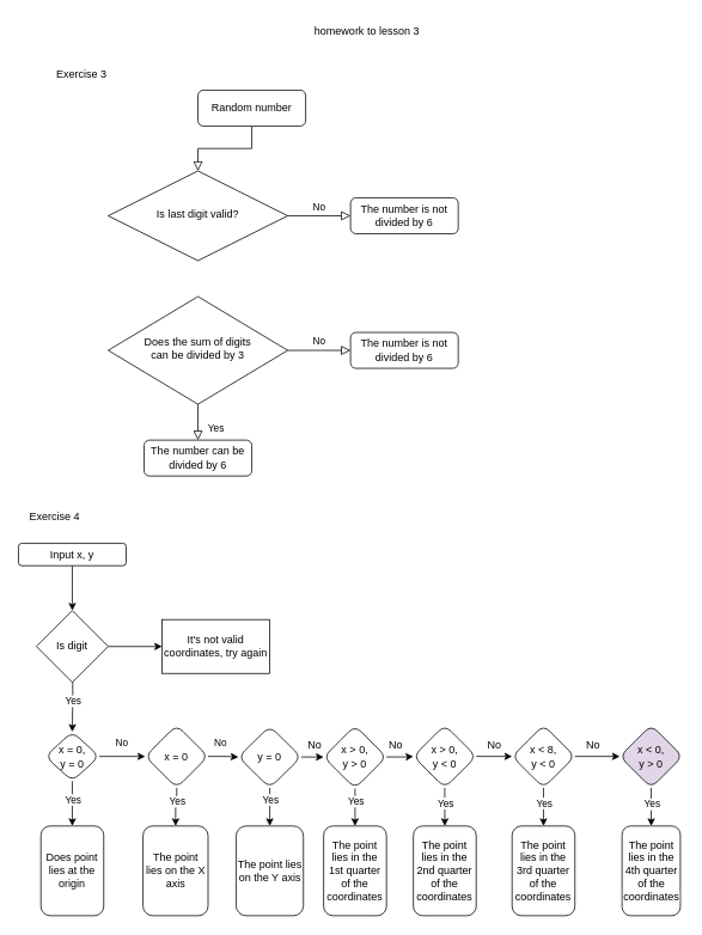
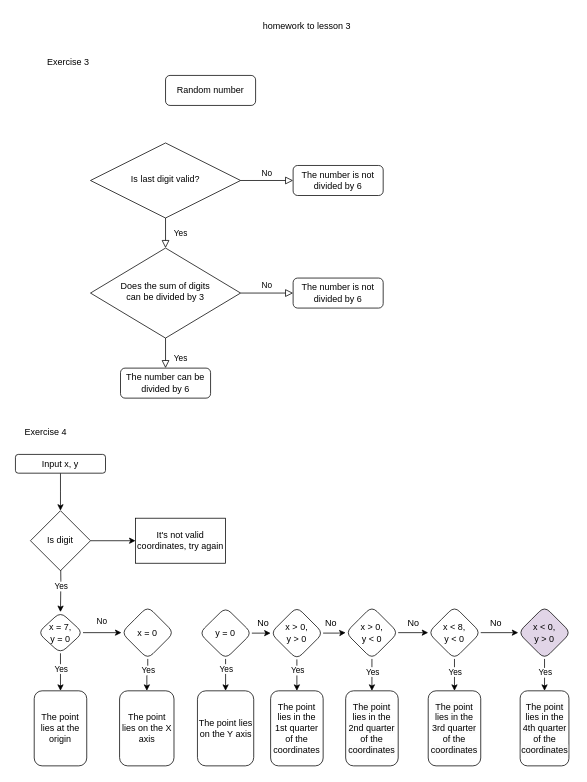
  <mxCell id="0" />
  <mxCell id="1" parent="0" />
- <mxCell id="2" value="" style="rounded=0;html=1;jettySize=auto;orthogonalLoop=1;fontSize=11;endArrow=block;endFill=0;endSize=8;strokeWidth=1;shadow=0;labelBackgroundColor=none;edgeStyle=orthogonalEdgeStyle;" parent="1" source="3" target="6" edge="1"><mxGeometry relative="1" as="geometry" /></mxCell>
  <mxCell id="3" value="Random number" style="rounded=1;whiteSpace=wrap;html=1;fontSize=12;glass=0;strokeWidth=1;shadow=0;" parent="1" vertex="1"><mxGeometry x="220" y="100" width="120" height="40" as="geometry" /></mxCell>
+ <mxCell id="4" value="Yes" style="rounded=0;html=1;jettySize=auto;orthogonalLoop=1;fontSize=11;endArrow=block;endFill=0;endSize=8;strokeWidth=1;shadow=0;labelBackgroundColor=none;edgeStyle=orthogonalEdgeStyle;" parent="1" source="6" target="10" edge="1"><mxGeometry y="20" relative="1" as="geometry"><mxPoint as="offset" /></mxGeometry></mxCell>
  <mxCell id="5" value="No" style="edgeStyle=orthogonalEdgeStyle;rounded=0;html=1;jettySize=auto;orthogonalLoop=1;fontSize=11;endArrow=block;endFill=0;endSize=8;strokeWidth=1;shadow=0;labelBackgroundColor=none;" parent="1" source="6" target="7" edge="1"><mxGeometry y="10" relative="1" as="geometry"><mxPoint as="offset" /></mxGeometry></mxCell>
  <mxCell id="6" value="Is last digit valid?" style="rhombus;whiteSpace=wrap;html=1;shadow=0;fontFamily=Helvetica;fontSize=12;align=center;strokeWidth=1;spacing=6;spacingTop=-4;" parent="1" vertex="1"><mxGeometry x="120" y="190" width="200" height="100" as="geometry" /></mxCell>
  <mxCell id="7" value="The number is not divided by 6" style="rounded=1;whiteSpace=wrap;html=1;fontSize=12;glass=0;strokeWidth=1;shadow=0;" parent="1" vertex="1"><mxGeometry x="390" y="220" width="120" height="40" as="geometry" /></mxCell>
  <mxCell id="8" value="Yes" style="rounded=0;html=1;jettySize=auto;orthogonalLoop=1;fontSize=11;endArrow=block;endFill=0;endSize=8;strokeWidth=1;shadow=0;labelBackgroundColor=none;edgeStyle=orthogonalEdgeStyle;" parent="1" source="10" target="11" edge="1"><mxGeometry x="0.333" y="20" relative="1" as="geometry"><mxPoint as="offset" /></mxGeometry></mxCell>
  <mxCell id="9" value="No" style="edgeStyle=orthogonalEdgeStyle;rounded=0;html=1;jettySize=auto;orthogonalLoop=1;fontSize=11;endArrow=block;endFill=0;endSize=8;strokeWidth=1;shadow=0;labelBackgroundColor=none;" parent="1" source="10" target="12" edge="1"><mxGeometry y="10" relative="1" as="geometry"><mxPoint as="offset" /></mxGeometry></mxCell>
  <mxCell id="10" value="Does the sum of digits &lt;br&gt;can be divided by 3" style="rhombus;whiteSpace=wrap;html=1;shadow=0;fontFamily=Helvetica;fontSize=12;align=center;strokeWidth=1;spacing=6;spacingTop=-4;" parent="1" vertex="1"><mxGeometry x="120" y="330" width="200" height="120" as="geometry" /></mxCell>
  <mxCell id="11" value="The number can be divided by 6" style="rounded=1;whiteSpace=wrap;html=1;fontSize=12;glass=0;strokeWidth=1;shadow=0;" parent="1" vertex="1"><mxGeometry x="160" y="490" width="120" height="40" as="geometry" /></mxCell>
  <mxCell id="12" value="The number is not divided by 6" style="rounded=1;whiteSpace=wrap;html=1;fontSize=12;glass=0;strokeWidth=1;shadow=0;" parent="1" vertex="1"><mxGeometry x="390" y="370" width="120" height="40" as="geometry" /></mxCell>
  <mxCell id="13" value="homework to lesson 3" style="text;html=1;align=center;verticalAlign=middle;resizable=0;points=[];autosize=1;strokeColor=none;fillColor=none;" parent="1" vertex="1"><mxGeometry x="337.5" width="140" height="30" as="geometry" y="20" /></mxCell>
  <mxCell id="14" value="Exercise 4" style="text;html=1;align=center;verticalAlign=middle;resizable=0;points=[];autosize=1;strokeColor=none;fillColor=none;" parent="1" vertex="1"><mxGeometry x="20" y="560" width="80" height="30" as="geometry" /></mxCell>
  <mxCell id="15" value="" style="edgeStyle=orthogonalEdgeStyle;rounded=0;orthogonalLoop=1;jettySize=auto;html=1;" edge="1" parent="1" target="21"><mxGeometry relative="1" as="geometry"><mxPoint x="80" y="730" as="sourcePoint" /></mxGeometry></mxCell>
  <mxCell id="16" value="Yes" style="edgeLabel;html=1;align=center;verticalAlign=middle;resizable=0;points=[];" vertex="1" connectable="0" parent="15"><mxGeometry x="0.354" y="3" relative="1" as="geometry"><mxPoint x="-3" y="-7" as="offset" /></mxGeometry></mxCell>
  <mxCell id="17" value="" style="edgeStyle=orthogonalEdgeStyle;rounded=0;orthogonalLoop=1;jettySize=auto;html=1;" edge="1" parent="1" source="21" target="28"><mxGeometry relative="1" as="geometry" /></mxCell>
  <mxCell id="18" value="No" style="edgeLabel;html=1;align=center;verticalAlign=middle;resizable=0;points=[];" vertex="1" connectable="0" parent="17"><mxGeometry x="-0.05" y="-3" relative="1" as="geometry"><mxPoint y="-18" as="offset" /></mxGeometry></mxCell>
  <mxCell id="19" value="" style="edgeStyle=orthogonalEdgeStyle;rounded=0;orthogonalLoop=1;jettySize=auto;html=1;" edge="1" parent="1" source="21" target="29"><mxGeometry relative="1" as="geometry" /></mxCell>
  <mxCell id="20" value="Yes" style="edgeLabel;html=1;align=center;verticalAlign=middle;resizable=0;points=[];" vertex="1" connectable="0" parent="19"><mxGeometry x="0.408" y="2" relative="1" as="geometry"><mxPoint x="-2" y="-15" as="offset" /></mxGeometry></mxCell>
- <mxCell id="21" value="x = 0,&lt;br&gt;y = 0" style="rhombus;whiteSpace=wrap;html=1;rounded=1;glass=0;strokeWidth=1;shadow=0;" vertex="1" parent="1"><mxGeometry x="50" y="815" width="60" height="55" as="geometry" /></mxCell>
+ <mxCell id="21" value="x = 7,&lt;br&gt;y = 0" style="rhombus;whiteSpace=wrap;html=1;rounded=1;glass=0;strokeWidth=1;shadow=0;" vertex="1" parent="1"><mxGeometry x="50" y="815" width="60" height="55" as="geometry" /></mxCell>
  <mxCell id="22" value="" style="edgeStyle=orthogonalEdgeStyle;rounded=0;orthogonalLoop=1;jettySize=auto;html=1;" edge="1" parent="1" source="23"><mxGeometry relative="1" as="geometry"><mxPoint x="80" y="680" as="targetPoint" /></mxGeometry></mxCell>
  <mxCell id="23" value="Input x, y" style="rounded=1;whiteSpace=wrap;html=1;fontSize=12;glass=0;strokeWidth=1;shadow=0;" vertex="1" parent="1"><mxGeometry x="20" y="605" width="120" height="25" as="geometry" /></mxCell>
- <mxCell id="24" value="" style="edgeStyle=orthogonalEdgeStyle;rounded=0;orthogonalLoop=1;jettySize=auto;html=1;" edge="1" parent="1" source="28" target="33"><mxGeometry relative="1" as="geometry" /></mxCell>
- <mxCell id="25" value="No" style="edgeLabel;html=1;align=center;verticalAlign=middle;resizable=0;points=[];" vertex="1" connectable="0" parent="24"><mxGeometry x="-0.174" y="-1" relative="1" as="geometry"><mxPoint x="-1" y="-16" as="offset" /></mxGeometry></mxCell>
  <mxCell id="26" value="" style="edgeStyle=orthogonalEdgeStyle;rounded=0;orthogonalLoop=1;jettySize=auto;html=1;" edge="1" parent="1" source="28" target="49"><mxGeometry relative="1" as="geometry" /></mxCell>
  <mxCell id="27" value="Yes" style="edgeLabel;html=1;align=center;verticalAlign=middle;resizable=0;points=[];" vertex="1" connectable="0" parent="26"><mxGeometry x="-0.442" relative="1" as="geometry"><mxPoint y="3" as="offset" /></mxGeometry></mxCell>
  <mxCell id="28" value="x = 0" style="rhombus;whiteSpace=wrap;html=1;rounded=1;glass=0;strokeWidth=1;shadow=0;" vertex="1" parent="1"><mxGeometry x="161.25" y="807.5" width="70" height="70" as="geometry" /></mxCell>
- <mxCell id="29" value="Does point lies at the origin" style="whiteSpace=wrap;html=1;rounded=1;glass=0;strokeWidth=1;shadow=0;" vertex="1" parent="1"><mxGeometry x="45" y="920" width="70" height="100" as="geometry" /></mxCell>
+ <mxCell id="29" value="The point lies at the origin" style="whiteSpace=wrap;html=1;rounded=1;glass=0;strokeWidth=1;shadow=0;" vertex="1" parent="1"><mxGeometry x="45" y="920" width="70" height="100" as="geometry" /></mxCell>
  <mxCell id="30" value="" style="edgeStyle=orthogonalEdgeStyle;rounded=0;orthogonalLoop=1;jettySize=auto;html=1;entryX=0.5;entryY=0;entryDx=0;entryDy=0;" edge="1" parent="1" source="33" target="50"><mxGeometry relative="1" as="geometry" /></mxCell>
  <mxCell id="31" value="Yes" style="edgeLabel;html=1;align=center;verticalAlign=middle;resizable=0;points=[];" vertex="1" connectable="0" parent="30"><mxGeometry x="0.248" relative="1" as="geometry"><mxPoint y="-14" as="offset" /></mxGeometry></mxCell>
  <mxCell id="32" style="edgeStyle=orthogonalEdgeStyle;rounded=0;orthogonalLoop=1;jettySize=auto;html=1;exitX=1;exitY=0.5;exitDx=0;exitDy=0;entryX=0;entryY=0.5;entryDx=0;entryDy=0;" edge="1" parent="1" source="33" target="37"><mxGeometry relative="1" as="geometry" /></mxCell>
  <mxCell id="33" value="y = 0" style="rhombus;whiteSpace=wrap;html=1;rounded=1;glass=0;strokeWidth=1;shadow=0;" vertex="1" parent="1"><mxGeometry x="265" y="808.75" width="70" height="68.75" as="geometry" /></mxCell>
  <mxCell id="34" value="" style="edgeStyle=orthogonalEdgeStyle;rounded=0;orthogonalLoop=1;jettySize=auto;html=1;" edge="1" parent="1" source="37" target="51"><mxGeometry relative="1" as="geometry" /></mxCell>
  <mxCell id="35" value="Yes" style="edgeLabel;html=1;align=center;verticalAlign=middle;resizable=0;points=[];" vertex="1" connectable="0" parent="34"><mxGeometry x="-0.333" relative="1" as="geometry"><mxPoint as="offset" /></mxGeometry></mxCell>
  <mxCell id="36" value="" style="edgeStyle=orthogonalEdgeStyle;rounded=0;orthogonalLoop=1;jettySize=auto;html=1;" edge="1" parent="1" source="37" target="45"><mxGeometry relative="1" as="geometry" /></mxCell>
  <mxCell id="37" value="x &amp;gt; 0,&lt;br&gt;y &amp;gt; 0" style="rhombus;whiteSpace=wrap;html=1;rounded=1;glass=0;strokeWidth=1;shadow=0;" vertex="1" parent="1"><mxGeometry x="360" y="808.13" width="70" height="70" as="geometry" /></mxCell>
  <mxCell id="38" value="" style="edgeStyle=orthogonalEdgeStyle;rounded=0;orthogonalLoop=1;jettySize=auto;html=1;" edge="1" parent="1" source="41" target="48"><mxGeometry relative="1" as="geometry" /></mxCell>
  <mxCell id="39" value="" style="edgeStyle=orthogonalEdgeStyle;rounded=0;orthogonalLoop=1;jettySize=auto;html=1;" edge="1" parent="1" source="41" target="53"><mxGeometry relative="1" as="geometry" /></mxCell>
  <mxCell id="40" value="Yes" style="edgeLabel;html=1;align=center;verticalAlign=middle;resizable=0;points=[];" vertex="1" connectable="0" parent="39"><mxGeometry x="0.216" relative="1" as="geometry"><mxPoint y="-9" as="offset" /></mxGeometry></mxCell>
  <mxCell id="41" value="x &amp;lt; 8,&lt;br&gt;y &amp;lt; 0" style="rhombus;whiteSpace=wrap;html=1;rounded=1;glass=0;strokeWidth=1;shadow=0;" vertex="1" parent="1"><mxGeometry x="570" y="807.5" width="70" height="70" as="geometry" /></mxCell>
  <mxCell id="42" value="" style="edgeStyle=orthogonalEdgeStyle;rounded=0;orthogonalLoop=1;jettySize=auto;html=1;" edge="1" parent="1" source="45" target="41"><mxGeometry relative="1" as="geometry" /></mxCell>
  <mxCell id="43" value="" style="edgeStyle=orthogonalEdgeStyle;rounded=0;orthogonalLoop=1;jettySize=auto;html=1;" edge="1" parent="1" source="45" target="52"><mxGeometry relative="1" as="geometry" /></mxCell>
  <mxCell id="44" value="Yes" style="edgeLabel;html=1;align=center;verticalAlign=middle;resizable=0;points=[];" vertex="1" connectable="0" parent="43"><mxGeometry x="0.408" relative="1" as="geometry"><mxPoint y="-13" as="offset" /></mxGeometry></mxCell>
  <mxCell id="45" value="x &amp;gt; 0,&lt;br&gt;y &amp;lt; 0" style="rhombus;whiteSpace=wrap;html=1;rounded=1;glass=0;strokeWidth=1;shadow=0;" vertex="1" parent="1"><mxGeometry x="460" y="807.5" width="70" height="70" as="geometry" /></mxCell>
  <mxCell id="46" value="" style="edgeStyle=orthogonalEdgeStyle;rounded=0;orthogonalLoop=1;jettySize=auto;html=1;" edge="1" parent="1" source="48" target="54"><mxGeometry relative="1" as="geometry" /></mxCell>
  <mxCell id="47" value="Yes" style="edgeLabel;html=1;align=center;verticalAlign=middle;resizable=0;points=[];" vertex="1" connectable="0" parent="46"><mxGeometry x="0.248" relative="1" as="geometry"><mxPoint y="-9" as="offset" /></mxGeometry></mxCell>
  <mxCell id="48" value="x &amp;lt; 0, &lt;br&gt;y &amp;gt; 0" style="rhombus;whiteSpace=wrap;html=1;rounded=1;glass=0;strokeWidth=1;shadow=0;fillColor=#e1d5e7;" vertex="1" parent="1"><mxGeometry x="690" y="807.5" width="70" height="70" as="geometry" /></mxCell>
  <mxCell id="49" value="The point lies on the X axis" style="whiteSpace=wrap;html=1;rounded=1;glass=0;strokeWidth=1;shadow=0;" vertex="1" parent="1"><mxGeometry x="158.75" y="920" width="72.5" height="100" as="geometry" /></mxCell>
  <mxCell id="50" value="The point lies on the Y axis" style="whiteSpace=wrap;html=1;rounded=1;glass=0;strokeWidth=1;shadow=0;" vertex="1" parent="1"><mxGeometry x="262.5" y="920" width="75" height="100" as="geometry" /></mxCell>
  <mxCell id="51" value="The point lies in the 1st quarter of the coordinates" style="whiteSpace=wrap;html=1;rounded=1;glass=0;strokeWidth=1;shadow=0;" vertex="1" parent="1"><mxGeometry x="360" y="920" width="70" height="100" as="geometry" /></mxCell>
  <mxCell id="52" value="&lt;span style=&quot;color: rgb(0, 0, 0); font-family: Helvetica; font-size: 12px; font-style: normal; font-variant-ligatures: normal; font-variant-caps: normal; font-weight: 400; letter-spacing: normal; orphans: 2; text-align: center; text-indent: 0px; text-transform: none; widows: 2; word-spacing: 0px; -webkit-text-stroke-width: 0px; background-color: rgb(251, 251, 251); text-decoration-thickness: initial; text-decoration-style: initial; text-decoration-color: initial; float: none; display: inline !important;&quot;&gt;The point lies in the 2nd quarter of the coordinates&lt;/span&gt;" style="whiteSpace=wrap;html=1;rounded=1;glass=0;strokeWidth=1;shadow=0;" vertex="1" parent="1"><mxGeometry x="460" y="920" width="70" height="100" as="geometry" /></mxCell>
  <mxCell id="53" value="&lt;span style=&quot;color: rgb(0, 0, 0); font-family: Helvetica; font-size: 12px; font-style: normal; font-variant-ligatures: normal; font-variant-caps: normal; font-weight: 400; letter-spacing: normal; orphans: 2; text-align: center; text-indent: 0px; text-transform: none; widows: 2; word-spacing: 0px; -webkit-text-stroke-width: 0px; background-color: rgb(251, 251, 251); text-decoration-thickness: initial; text-decoration-style: initial; text-decoration-color: initial; float: none; display: inline !important;&quot;&gt;The point lies in the 3rd quarter of the coordinates&lt;/span&gt;" style="whiteSpace=wrap;html=1;rounded=1;glass=0;strokeWidth=1;shadow=0;" vertex="1" parent="1"><mxGeometry x="570" y="920" width="70" height="100" as="geometry" /></mxCell>
  <mxCell id="54" value="&lt;span style=&quot;color: rgb(0, 0, 0); font-family: Helvetica; font-size: 12px; font-style: normal; font-variant-ligatures: normal; font-variant-caps: normal; font-weight: 400; letter-spacing: normal; orphans: 2; text-align: center; text-indent: 0px; text-transform: none; widows: 2; word-spacing: 0px; -webkit-text-stroke-width: 0px; background-color: rgb(251, 251, 251); text-decoration-thickness: initial; text-decoration-style: initial; text-decoration-color: initial; float: none; display: inline !important;&quot;&gt;The point lies in the 4th quarter of the coordinates&lt;/span&gt;" style="whiteSpace=wrap;html=1;rounded=1;glass=0;strokeWidth=1;shadow=0;" vertex="1" parent="1"><mxGeometry x="692.5" y="920" width="65" height="100" as="geometry" /></mxCell>
  <mxCell id="55" value="" style="edgeStyle=orthogonalEdgeStyle;rounded=0;orthogonalLoop=1;jettySize=auto;html=1;" edge="1" parent="1" source="56" target="61"><mxGeometry relative="1" as="geometry" /></mxCell>
  <mxCell id="56" value="Is digit" style="rhombus;whiteSpace=wrap;html=1;" vertex="1" parent="1"><mxGeometry x="40" y="680" width="80" height="80" as="geometry" /></mxCell>
  <mxCell id="57" value="No" style="text;html=1;align=center;verticalAlign=middle;resizable=0;points=[];autosize=1;strokeColor=none;fillColor=none;" vertex="1" parent="1"><mxGeometry x="530" y="815" width="40" height="30" as="geometry" /></mxCell>
  <mxCell id="58" value="No" style="text;html=1;align=center;verticalAlign=middle;resizable=0;points=[];autosize=1;strokeColor=none;fillColor=none;" vertex="1" parent="1"><mxGeometry x="330" y="815" width="40" height="30" as="geometry" /></mxCell>
  <mxCell id="59" value="No" style="text;html=1;align=center;verticalAlign=middle;resizable=0;points=[];autosize=1;strokeColor=none;fillColor=none;" vertex="1" parent="1"><mxGeometry x="420" y="815" width="40" height="30" as="geometry" /></mxCell>
  <mxCell id="60" value="No" style="text;html=1;align=center;verticalAlign=middle;resizable=0;points=[];autosize=1;strokeColor=none;fillColor=none;" vertex="1" parent="1"><mxGeometry x="640" y="815" width="40" height="30" as="geometry" /></mxCell>
  <mxCell id="61" value="It's not valid coordinates, try again" style="whiteSpace=wrap;html=1;" vertex="1" parent="1"><mxGeometry x="180" y="690" width="120" height="60" as="geometry" /></mxCell>
  <mxCell id="62" value="Exercise 3" style="text;html=1;align=center;verticalAlign=middle;resizable=0;points=[];autosize=1;strokeColor=none;fillColor=none;" vertex="1" parent="1"><mxGeometry x="50" y="68" width="80" height="30" as="geometry" /></mxCell>
